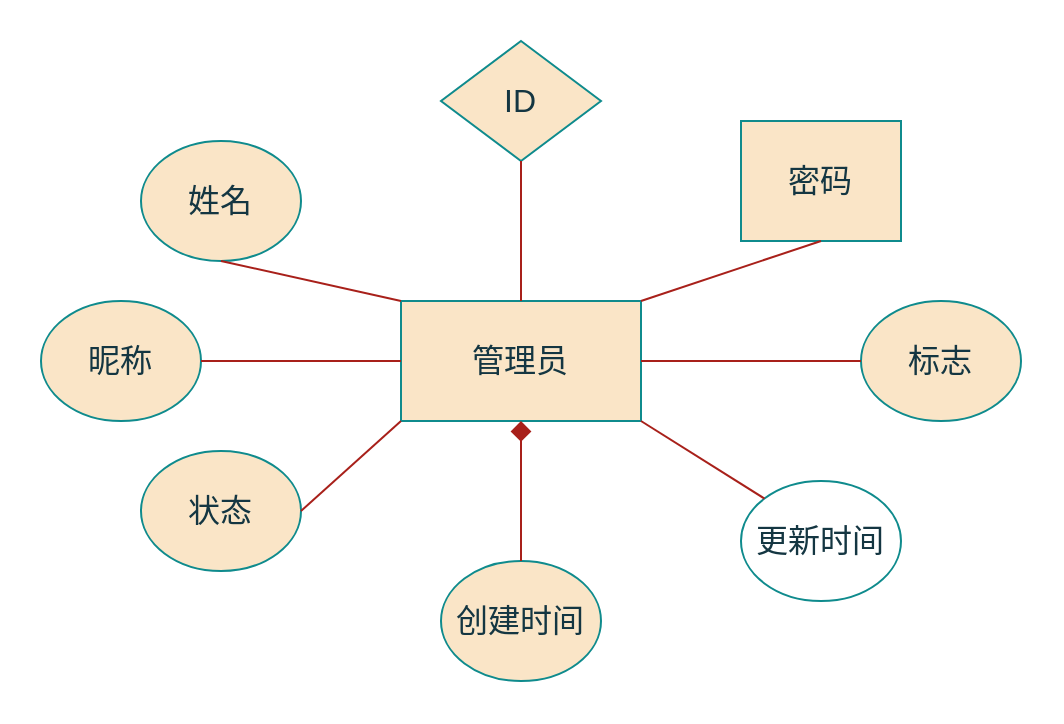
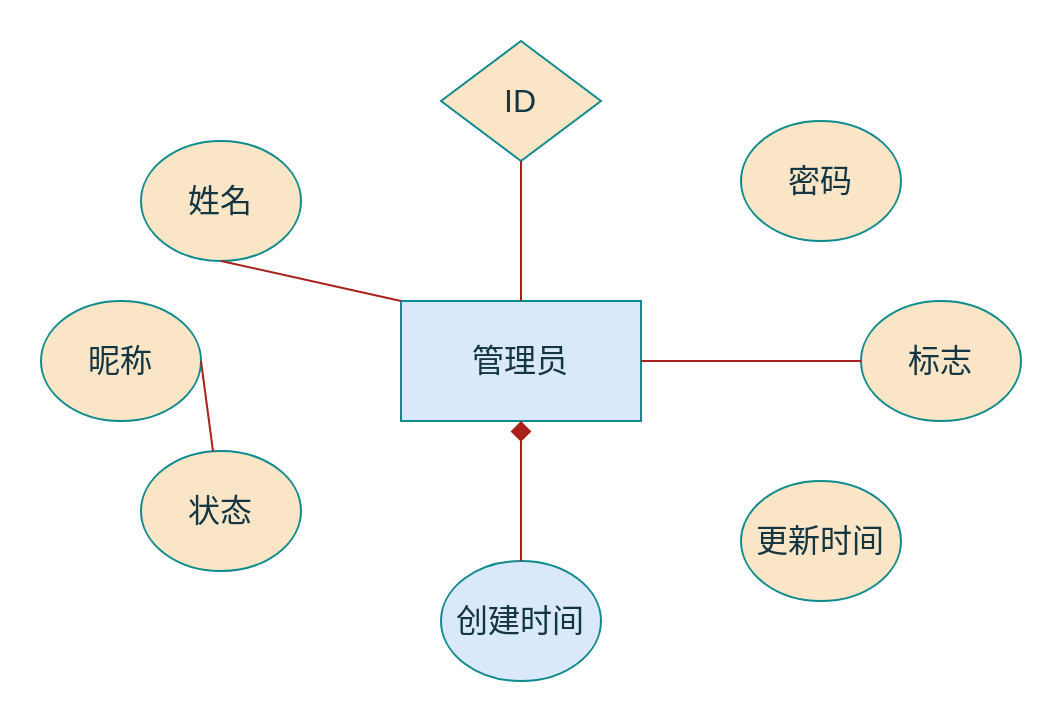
  <mxCell id="0" />
  <mxCell id="1" parent="0" />
- <mxCell id="2" value="管理员" style="rounded=0;whiteSpace=wrap;html=1;strokeColor=#0F8B8D;fontSize=16;fontColor=#143642;fillColor=#FAE5C7;labelBackgroundColor=none;" parent="1" vertex="1"><mxGeometry x="200" y="150" width="120" height="60" as="geometry" /></mxCell>
- <mxCell id="3" value="更新时间" style="ellipse;whiteSpace=wrap;html=1;strokeColor=#0F8B8D;fontSize=16;fontColor=#143642;fillColor=#ffffff;labelBackgroundColor=none;" parent="1" vertex="1"><mxGeometry x="370" y="240" width="80" height="60" as="geometry" /></mxCell>
+ <mxCell id="2" value="管理员" style="rounded=0;whiteSpace=wrap;html=1;strokeColor=#0F8B8D;fontSize=16;fontColor=#143642;fillColor=#dae8fc;labelBackgroundColor=none;" parent="1" vertex="1"><mxGeometry x="200" y="150" width="120" height="60" as="geometry" /></mxCell>
+ <mxCell id="3" value="更新时间" style="ellipse;whiteSpace=wrap;html=1;strokeColor=#0F8B8D;fontSize=16;fontColor=#143642;fillColor=#FAE5C7;labelBackgroundColor=none;" parent="1" vertex="1"><mxGeometry x="370" y="240" width="80" height="60" as="geometry" /></mxCell>
  <mxCell id="4" value="标志" style="ellipse;whiteSpace=wrap;html=1;strokeColor=#0F8B8D;fontSize=16;fontColor=#143642;fillColor=#FAE5C7;labelBackgroundColor=none;" parent="1" vertex="1"><mxGeometry x="430" y="150" width="80" height="60" as="geometry" /></mxCell>
- <mxCell id="5" value="创建时间" style="ellipse;whiteSpace=wrap;html=1;strokeColor=#0F8B8D;fontSize=16;fontColor=#143642;fillColor=#FAE5C7;labelBackgroundColor=none;" parent="1" vertex="1"><mxGeometry x="220" y="280" width="80" height="60" as="geometry" /></mxCell>
+ <mxCell id="5" value="创建时间" style="ellipse;whiteSpace=wrap;html=1;strokeColor=#0F8B8D;fontSize=16;fontColor=#143642;fillColor=#dae8fc;labelBackgroundColor=none;" parent="1" vertex="1"><mxGeometry x="220" y="280" width="80" height="60" as="geometry" /></mxCell>
  <mxCell id="6" value="状态" style="ellipse;whiteSpace=wrap;html=1;strokeColor=#0F8B8D;fontSize=16;fontColor=#143642;fillColor=#FAE5C7;labelBackgroundColor=none;" parent="1" vertex="1"><mxGeometry x="70" y="225" width="80" height="60" as="geometry" /></mxCell>
  <mxCell id="7" value="昵称" style="ellipse;whiteSpace=wrap;html=1;strokeColor=#0F8B8D;fontSize=16;fontColor=#143642;fillColor=#FAE5C7;labelBackgroundColor=none;" parent="1" vertex="1"><mxGeometry x="20" y="150" width="80" height="60" as="geometry" /></mxCell>
  <mxCell id="8" value="姓名" style="ellipse;whiteSpace=wrap;html=1;strokeColor=#0F8B8D;fontSize=16;fontColor=#143642;fillColor=#FAE5C7;labelBackgroundColor=none;" parent="1" vertex="1"><mxGeometry x="70" y="70" width="80" height="60" as="geometry" /></mxCell>
  <mxCell id="9" value="ID" style="rhombus;whiteSpace=wrap;html=1;strokeColor=#0F8B8D;fontSize=16;fontColor=#143642;fillColor=#FAE5C7;labelBackgroundColor=none;" parent="1" vertex="1"><mxGeometry x="220" y="20" width="80" height="60" as="geometry" /></mxCell>
- <mxCell id="10" value="密码" style="whiteSpace=wrap;html=1;strokeColor=#0F8B8D;fontSize=16;fontColor=#143642;fillColor=#FAE5C7;labelBackgroundColor=none;rounded=0;" parent="1" vertex="1"><mxGeometry x="370" y="60" width="80" height="60" as="geometry" /></mxCell>
+ <mxCell id="10" value="密码" style="ellipse;whiteSpace=wrap;html=1;strokeColor=#0F8B8D;fontSize=16;fontColor=#143642;fillColor=#FAE5C7;labelBackgroundColor=none;" parent="1" vertex="1"><mxGeometry x="370" y="60" width="80" height="60" as="geometry" /></mxCell>
  <mxCell id="11" value="" style="endArrow=none;html=1;rounded=0;strokeColor=#A8201A;fontSize=12;fontColor=default;startSize=8;endSize=8;fillColor=#FAE5C7;curved=1;entryX=0.5;entryY=1;entryDx=0;entryDy=0;exitX=0.5;exitY=0;exitDx=0;exitDy=0;labelBackgroundColor=none;" parent="1" source="2" target="9" edge="1"><mxGeometry width="50" height="50" relative="1" as="geometry"><mxPoint x="130" y="230" as="sourcePoint" /><mxPoint x="180" y="180" as="targetPoint" /></mxGeometry></mxCell>
- <mxCell id="12" value="" style="endArrow=none;html=1;rounded=0;strokeColor=#A8201A;fontSize=12;fontColor=default;startSize=8;endSize=8;fillColor=#FAE5C7;curved=1;entryX=0.5;entryY=1;entryDx=0;entryDy=0;exitX=1;exitY=0;exitDx=0;exitDy=0;labelBackgroundColor=none;" parent="1" source="2" target="10" edge="1"><mxGeometry width="50" height="50" relative="1" as="geometry"><mxPoint x="130" y="230" as="sourcePoint" /><mxPoint x="180" y="180" as="targetPoint" /></mxGeometry></mxCell>
  <mxCell id="13" value="" style="endArrow=none;html=1;rounded=0;strokeColor=#A8201A;fontSize=12;fontColor=default;startSize=8;endSize=8;fillColor=#FAE5C7;curved=1;entryX=0.5;entryY=1;entryDx=0;entryDy=0;exitX=0;exitY=0;exitDx=0;exitDy=0;labelBackgroundColor=none;" parent="1" source="2" target="8" edge="1"><mxGeometry width="50" height="50" relative="1" as="geometry"><mxPoint x="130" y="230" as="sourcePoint" /><mxPoint x="180" y="180" as="targetPoint" /></mxGeometry></mxCell>
- <mxCell id="14" value="" style="endArrow=none;html=1;rounded=0;strokeColor=#A8201A;fontSize=12;fontColor=default;startSize=8;endSize=8;fillColor=#FAE5C7;curved=1;entryX=0;entryY=0.5;entryDx=0;entryDy=0;exitX=1;exitY=0.5;exitDx=0;exitDy=0;labelBackgroundColor=none;" parent="1" source="7" target="2" edge="1"><mxGeometry width="50" height="50" relative="1" as="geometry"><mxPoint x="130" y="230" as="sourcePoint" /><mxPoint x="180" y="180" as="targetPoint" /></mxGeometry></mxCell>
+ <mxCell id="14" value="" style="endArrow=none;html=1;rounded=0;strokeColor=#A8201A;fontSize=12;fontColor=default;startSize=8;endSize=8;fillColor=#FAE5C7;curved=1;exitX=1;exitY=0.5;exitDx=0;exitDy=0;labelBackgroundColor=none;" parent="1" source="7" target="6" edge="1"><mxGeometry width="50" height="50" relative="1" as="geometry"><mxPoint x="130" y="230" as="sourcePoint" /><mxPoint x="180" y="180" as="targetPoint" /></mxGeometry></mxCell>
  <mxCell id="15" value="" style="endArrow=none;html=1;rounded=0;strokeColor=#A8201A;fontSize=12;fontColor=default;startSize=8;endSize=8;fillColor=#FAE5C7;curved=1;entryX=0;entryY=0.5;entryDx=0;entryDy=0;exitX=1;exitY=0.5;exitDx=0;exitDy=0;labelBackgroundColor=none;" parent="1" source="2" target="4" edge="1"><mxGeometry width="50" height="50" relative="1" as="geometry"><mxPoint x="130" y="230" as="sourcePoint" /><mxPoint x="180" y="180" as="targetPoint" /></mxGeometry></mxCell>
- <mxCell id="16" value="" style="endArrow=none;html=1;rounded=0;strokeColor=#A8201A;fontSize=12;fontColor=default;startSize=8;endSize=8;fillColor=#FAE5C7;curved=1;entryX=0;entryY=1;entryDx=0;entryDy=0;exitX=1;exitY=0.5;exitDx=0;exitDy=0;labelBackgroundColor=none;" parent="1" source="6" target="2" edge="1"><mxGeometry width="50" height="50" relative="1" as="geometry"><mxPoint x="130" y="230" as="sourcePoint" /><mxPoint x="180" y="180" as="targetPoint" /></mxGeometry></mxCell>
  <mxCell id="17" value="" style="endArrow=diamond;html=1;rounded=0;strokeColor=#A8201A;fontSize=12;fontColor=default;startSize=8;endSize=8;fillColor=#FAE5C7;curved=1;entryX=0.5;entryY=1;entryDx=0;entryDy=0;exitX=0.5;exitY=0;exitDx=0;exitDy=0;labelBackgroundColor=none;" parent="1" source="5" target="2" edge="1"><mxGeometry width="50" height="50" relative="1" as="geometry"><mxPoint x="130" y="230" as="sourcePoint" /><mxPoint x="180" y="180" as="targetPoint" /></mxGeometry></mxCell>
- <mxCell id="18" value="" style="endArrow=none;html=1;rounded=0;strokeColor=#A8201A;fontSize=12;fontColor=default;startSize=8;endSize=8;fillColor=#FAE5C7;curved=1;entryX=1;entryY=1;entryDx=0;entryDy=0;exitX=0;exitY=0;exitDx=0;exitDy=0;labelBackgroundColor=none;" parent="1" source="3" target="2" edge="1"><mxGeometry width="50" height="50" relative="1" as="geometry"><mxPoint x="130" y="230" as="sourcePoint" /><mxPoint x="180" y="180" as="targetPoint" /></mxGeometry></mxCell>
